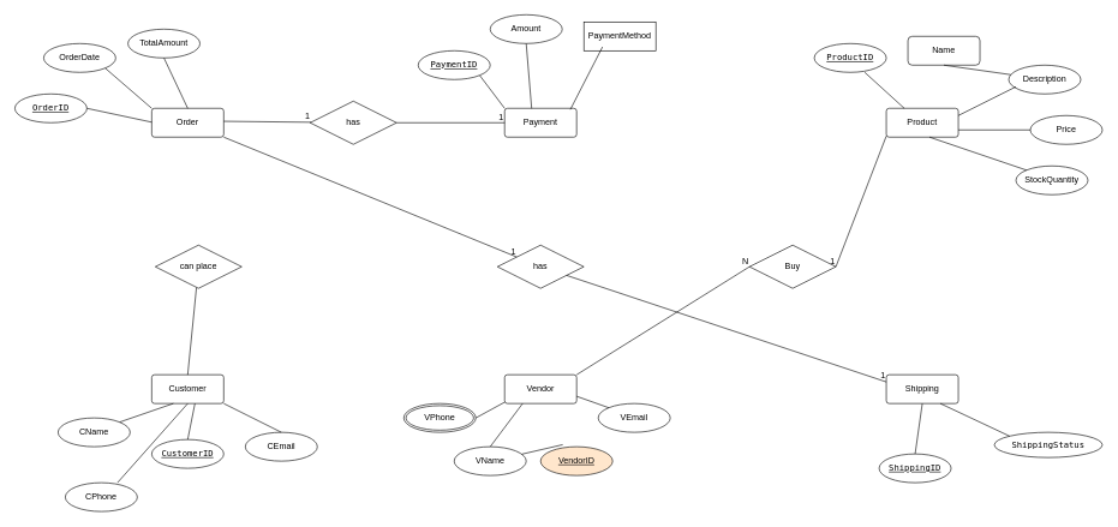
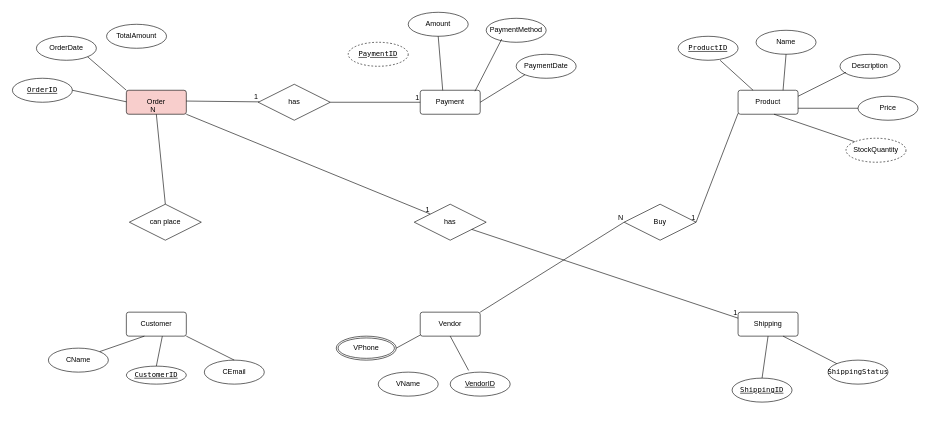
  <mxCell id="0" />
  <mxCell id="1" parent="0" />
  <mxCell id="2" value="Vendor" style="rounded=1;arcSize=10;whiteSpace=wrap;html=1;align=center;" vertex="1" parent="1"><mxGeometry x="700" y="520" width="100" height="40" as="geometry" /></mxCell>
  <mxCell id="3" value="Product" style="rounded=1;arcSize=10;whiteSpace=wrap;html=1;align=center;" vertex="1" parent="1"><mxGeometry x="1230" y="150" width="100" height="40" as="geometry" /></mxCell>
- <mxCell id="4" value="Order" style="rounded=1;arcSize=10;whiteSpace=wrap;html=1;align=center;" vertex="1" parent="1"><mxGeometry x="210" y="150" width="100" height="40" as="geometry" /></mxCell>
+ <mxCell id="4" value="Order" style="rounded=1;arcSize=10;whiteSpace=wrap;html=1;align=center;fillColor=#f8cecc;" vertex="1" parent="1"><mxGeometry x="210" y="150" width="100" height="40" as="geometry" /></mxCell>
  <mxCell id="5" value="Shipping" style="rounded=1;arcSize=10;whiteSpace=wrap;html=1;align=center;" vertex="1" parent="1"><mxGeometry x="1230" y="520" width="100" height="40" as="geometry" /></mxCell>
  <mxCell id="6" value="Customer" style="rounded=1;arcSize=10;whiteSpace=wrap;html=1;align=center;" vertex="1" parent="1"><mxGeometry x="210" y="520" width="100" height="40" as="geometry" /></mxCell>
  <mxCell id="7" value="Payment" style="rounded=1;arcSize=10;whiteSpace=wrap;html=1;align=center;" vertex="1" parent="1"><mxGeometry x="700" y="150" width="100" height="40" as="geometry" /></mxCell>
- <mxCell id="8" value="VendorID" style="ellipse;whiteSpace=wrap;html=1;align=center;fontStyle=4;fillColor=#ffe6cc;" vertex="1" parent="1"><mxGeometry x="750" y="620" width="100" height="40" as="geometry" /></mxCell>
+ <mxCell id="8" value="VendorID" style="ellipse;whiteSpace=wrap;html=1;align=center;fontStyle=4;" vertex="1" parent="1"><mxGeometry x="750" y="620" width="100" height="40" as="geometry" /></mxCell>
  <mxCell id="9" value="VName" style="ellipse;whiteSpace=wrap;html=1;align=center;" vertex="1" parent="1"><mxGeometry x="630" y="620" width="100" height="40" as="geometry" /></mxCell>
- <mxCell id="10" value="VEmail" style="ellipse;whiteSpace=wrap;html=1;align=center;" vertex="1" parent="1"><mxGeometry x="830" y="560" width="100" height="40" as="geometry" /></mxCell>
  <mxCell id="11" value="VPhone" style="ellipse;shape=doubleEllipse;margin=3;whiteSpace=wrap;html=1;align=center;" vertex="1" parent="1"><mxGeometry x="560" y="560" width="100" height="40" as="geometry" /></mxCell>
- <mxCell id="12" value="Name" style="whiteSpace=wrap;html=1;align=center;rounded=1;" vertex="1" parent="1"><mxGeometry x="1260" y="50" width="100" height="40" as="geometry" /></mxCell>
+ <mxCell id="12" value="Name" style="ellipse;whiteSpace=wrap;html=1;align=center;" vertex="1" parent="1"><mxGeometry x="1260" y="50" width="100" height="40" as="geometry" /></mxCell>
  <mxCell id="13" value="&lt;code&gt;ProductID&lt;/code&gt;" style="ellipse;whiteSpace=wrap;html=1;align=center;fontStyle=4;" vertex="1" parent="1"><mxGeometry x="1130" y="60" width="100" height="40" as="geometry" /></mxCell>
  <mxCell id="14" value="Description" style="ellipse;whiteSpace=wrap;html=1;align=center;" vertex="1" parent="1"><mxGeometry x="1400" y="90" width="100" height="40" as="geometry" /></mxCell>
  <mxCell id="15" value="Price" style="ellipse;whiteSpace=wrap;html=1;align=center;" vertex="1" parent="1"><mxGeometry x="1430" y="160" width="100" height="40" as="geometry" /></mxCell>
- <mxCell id="16" value="StockQuantity" style="ellipse;whiteSpace=wrap;html=1;align=center;" vertex="1" parent="1"><mxGeometry x="1410" y="230" width="100" height="40" as="geometry" /></mxCell>
+ <mxCell id="16" value="StockQuantity" style="ellipse;whiteSpace=wrap;html=1;align=center;dashed=1;" vertex="1" parent="1"><mxGeometry x="1410" y="230" width="100" height="40" as="geometry" /></mxCell>
  <mxCell id="17" value="" style="endArrow=none;html=1;rounded=0;entryX=0.25;entryY=0;entryDx=0;entryDy=0;" edge="1" parent="1" target="3"><mxGeometry relative="1" as="geometry"><mxPoint x="1200" y="100" as="sourcePoint" /><mxPoint x="1360" y="100" as="targetPoint" /></mxGeometry></mxCell>
- <mxCell id="18" value="" style="endArrow=none;html=1;rounded=0;exitX=0.5;exitY=1;exitDx=0;exitDy=0;" edge="1" parent="1" source="12" target="14"><mxGeometry relative="1" as="geometry"><mxPoint x="1320" y="90" as="sourcePoint" /><mxPoint x="1480" y="90" as="targetPoint" /></mxGeometry></mxCell>
+ <mxCell id="18" value="" style="endArrow=none;html=1;rounded=0;entryX=0.75;entryY=0;entryDx=0;entryDy=0;exitX=0.5;exitY=1;exitDx=0;exitDy=0;" edge="1" parent="1" source="12" target="3"><mxGeometry relative="1" as="geometry"><mxPoint x="1320" y="90" as="sourcePoint" /><mxPoint x="1480" y="90" as="targetPoint" /></mxGeometry></mxCell>
  <mxCell id="19" value="" style="endArrow=none;html=1;rounded=0;exitX=1;exitY=0.25;exitDx=0;exitDy=0;" edge="1" parent="1" source="3"><mxGeometry relative="1" as="geometry"><mxPoint x="1250" y="120" as="sourcePoint" /><mxPoint x="1410" y="120" as="targetPoint" /></mxGeometry></mxCell>
  <mxCell id="20" value="" style="endArrow=none;html=1;rounded=0;exitX=1;exitY=0.75;exitDx=0;exitDy=0;" edge="1" parent="1" source="3"><mxGeometry relative="1" as="geometry"><mxPoint x="1340" y="188.67" as="sourcePoint" /><mxPoint x="1430" y="180" as="targetPoint" /></mxGeometry></mxCell>
  <mxCell id="21" value="" style="endArrow=none;html=1;rounded=0;entryX=0;entryY=0;entryDx=0;entryDy=0;" edge="1" parent="1" target="16"><mxGeometry relative="1" as="geometry"><mxPoint x="1290" y="190" as="sourcePoint" /><mxPoint x="1450" y="190" as="targetPoint" /></mxGeometry></mxCell>
- <mxCell id="22" value="&lt;code&gt;CustomerID&lt;/code&gt;" style="ellipse;whiteSpace=wrap;html=1;align=center;fontStyle=4;" vertex="1" parent="1"><mxGeometry x="210" y="610" width="100" height="40" as="geometry" /></mxCell>
+ <mxCell id="22" value="&lt;code&gt;CustomerID&lt;/code&gt;" style="ellipse;whiteSpace=wrap;html=1;align=center;fontStyle=4;" vertex="1" parent="1"><mxGeometry x="210" y="610" width="100" height="30" as="geometry" /></mxCell>
  <mxCell id="23" value="CName" style="ellipse;whiteSpace=wrap;html=1;align=center;" vertex="1" parent="1"><mxGeometry x="80" y="580" width="100" height="40" as="geometry" /></mxCell>
  <mxCell id="24" value="CEmail" style="ellipse;whiteSpace=wrap;html=1;align=center;" vertex="1" parent="1"><mxGeometry x="340" y="600" width="100" height="40" as="geometry" /></mxCell>
- <mxCell id="25" value="CPhone" style="ellipse;whiteSpace=wrap;html=1;align=center;" vertex="1" parent="1"><mxGeometry x="90" y="670" width="100" height="40" as="geometry" /></mxCell>
  <mxCell id="26" value="TotalAmount" style="ellipse;whiteSpace=wrap;html=1;align=center;" vertex="1" parent="1"><mxGeometry x="177" y="40" width="100" height="40" as="geometry" /></mxCell>
  <mxCell id="27" value="OrderDate" style="ellipse;whiteSpace=wrap;html=1;align=center;" vertex="1" parent="1"><mxGeometry x="60" y="60" width="100" height="40" as="geometry" /></mxCell>
  <mxCell id="28" value="&lt;code&gt;OrderID&lt;/code&gt;" style="ellipse;whiteSpace=wrap;html=1;align=center;fontStyle=4;" vertex="1" parent="1"><mxGeometry x="20" y="130" width="100" height="40" as="geometry" /></mxCell>
- <mxCell id="29" value="PaymentMethod" style="whiteSpace=wrap;html=1;align=center;rounded=0;" vertex="1" parent="1"><mxGeometry x="810" y="30" width="100" height="40" as="geometry" /></mxCell>
+ <mxCell id="29" value="PaymentMethod" style="ellipse;whiteSpace=wrap;html=1;align=center;" vertex="1" parent="1"><mxGeometry x="810" y="30" width="100" height="40" as="geometry" /></mxCell>
  <mxCell id="30" value="Amount" style="ellipse;whiteSpace=wrap;html=1;align=center;" vertex="1" parent="1"><mxGeometry x="680" y="20" width="100" height="40" as="geometry" /></mxCell>
- <mxCell id="31" value="&lt;span style=&quot;font-family: monospace;&quot;&gt;PaymentID&lt;/span&gt;" style="ellipse;whiteSpace=wrap;html=1;align=center;fontStyle=4;" vertex="1" parent="1"><mxGeometry x="580" y="70" width="100" height="40" as="geometry" /></mxCell>
+ <mxCell id="31" value="&lt;span style=&quot;font-family: monospace;&quot;&gt;PaymentID&lt;/span&gt;" style="ellipse;whiteSpace=wrap;html=1;align=center;fontStyle=4;dashed=1;" vertex="1" parent="1"><mxGeometry x="580" y="70" width="100" height="40" as="geometry" /></mxCell>
+ <mxCell id="32" value="PaymentDate" style="ellipse;whiteSpace=wrap;html=1;align=center;" vertex="1" parent="1"><mxGeometry x="860" y="90" width="100" height="40" as="geometry" /></mxCell>
  <mxCell id="33" value="&lt;code&gt;ShippingID&lt;/code&gt;" style="ellipse;whiteSpace=wrap;html=1;align=center;fontStyle=4;" vertex="1" parent="1"><mxGeometry x="1220" y="630" width="100" height="40" as="geometry" /></mxCell>
- <mxCell id="34" value="&lt;code&gt;ShippingStatus&lt;/code&gt;" style="ellipse;whiteSpace=wrap;html=1;align=center;" vertex="1" parent="1"><mxGeometry x="1380" y="600" width="150" height="35" as="geometry" /></mxCell>
+ <mxCell id="34" value="&lt;code&gt;ShippingStatus&lt;/code&gt;" style="ellipse;whiteSpace=wrap;html=1;align=center;" vertex="1" parent="1"><mxGeometry x="1380" y="600" width="100" height="40" as="geometry" /></mxCell>
  <mxCell id="35" value="" style="endArrow=none;html=1;rounded=0;entryX=0.5;entryY=0;entryDx=0;entryDy=0;" edge="1" parent="1" target="33"><mxGeometry relative="1" as="geometry"><mxPoint x="1280" y="560" as="sourcePoint" /><mxPoint x="1440" y="560" as="targetPoint" /></mxGeometry></mxCell>
  <mxCell id="36" value="" style="endArrow=none;html=1;rounded=0;entryX=0;entryY=0;entryDx=0;entryDy=0;exitX=0.75;exitY=1;exitDx=0;exitDy=0;" edge="1" parent="1" source="5" target="34"><mxGeometry relative="1" as="geometry"><mxPoint x="1290" y="570" as="sourcePoint" /><mxPoint x="1280" y="640" as="targetPoint" /></mxGeometry></mxCell>
  <mxCell id="37" value="" style="endArrow=none;html=1;rounded=0;exitX=1;exitY=0.5;exitDx=0;exitDy=0;" edge="1" parent="1" source="11"><mxGeometry relative="1" as="geometry"><mxPoint x="540" y="558.18" as="sourcePoint" /><mxPoint x="700" y="558.18" as="targetPoint" /></mxGeometry></mxCell>
- <mxCell id="38" value="" style="endArrow=none;html=1;rounded=0;exitX=0.5;exitY=0;exitDx=0;exitDy=0;entryX=0.25;entryY=1;entryDx=0;entryDy=0;" edge="1" parent="1" source="9" target="2"><mxGeometry relative="1" as="geometry"><mxPoint x="670" y="590" as="sourcePoint" /><mxPoint x="710" y="568.18" as="targetPoint" /></mxGeometry></mxCell>
- <mxCell id="39" value="" style="endArrow=none;html=1;rounded=0;exitX=0.307;exitY=-0.07;exitDx=0;exitDy=0;exitPerimeter=0;" edge="1" parent="1" source="8" target="9"><mxGeometry relative="1" as="geometry"><mxPoint x="680" y="600" as="sourcePoint" /><mxPoint y="578.18" as="targetPoint" x="720" /></mxGeometry></mxCell>
- <mxCell id="40" value="" style="endArrow=none;html=1;rounded=0;exitX=0;exitY=0;exitDx=0;exitDy=0;entryX=1;entryY=0.75;entryDx=0;entryDy=0;" edge="1" parent="1" source="10" target="2"><mxGeometry relative="1" as="geometry"><mxPoint x="690" y="610" as="sourcePoint" /><mxPoint x="730" y="588.18" as="targetPoint" /></mxGeometry></mxCell>
+ <mxCell id="39" value="" style="endArrow=none;html=1;rounded=0;exitX=0.307;exitY=-0.07;exitDx=0;exitDy=0;entryX=0.5;entryY=1;entryDx=0;entryDy=0;exitPerimeter=0;" edge="1" parent="1" source="8" target="2"><mxGeometry relative="1" as="geometry"><mxPoint x="680" y="600" as="sourcePoint" /><mxPoint y="578.18" as="targetPoint" x="720" /></mxGeometry></mxCell>
  <mxCell id="41" value="" style="endArrow=none;html=1;rounded=0;exitX=1;exitY=0;exitDx=0;exitDy=0;" edge="1" parent="1" source="23"><mxGeometry relative="1" as="geometry"><mxPoint x="80" y="560" as="sourcePoint" /><mxPoint x="240" y="560" as="targetPoint" /></mxGeometry></mxCell>
- <mxCell id="42" value="" style="endArrow=none;html=1;rounded=0;exitX=0.725;exitY=-0.002;exitDx=0;exitDy=0;entryX=0.5;entryY=1;entryDx=0;entryDy=0;exitPerimeter=0;" edge="1" parent="1" source="25" target="6"><mxGeometry relative="1" as="geometry"><mxPoint x="175" y="596" as="sourcePoint" /><mxPoint x="250" y="570" as="targetPoint" /></mxGeometry></mxCell>
  <mxCell id="43" value="" style="endArrow=none;html=1;rounded=0;exitX=0.5;exitY=0;exitDx=0;exitDy=0;" edge="1" parent="1" source="22"><mxGeometry relative="1" as="geometry"><mxPoint x="185" y="606" as="sourcePoint" /><mxPoint x="270" y="560" as="targetPoint" /></mxGeometry></mxCell>
  <mxCell id="44" value="" style="endArrow=none;html=1;rounded=0;exitX=0.5;exitY=0;exitDx=0;exitDy=0;entryX=1;entryY=1;entryDx=0;entryDy=0;" edge="1" parent="1" source="24" target="6"><mxGeometry relative="1" as="geometry"><mxPoint x="195" y="616" as="sourcePoint" /><mxPoint x="270" y="590" as="targetPoint" /></mxGeometry></mxCell>
  <mxCell id="45" value="" style="endArrow=none;html=1;rounded=0;exitX=1;exitY=0.5;exitDx=0;exitDy=0;" edge="1" parent="1" source="28"><mxGeometry relative="1" as="geometry"><mxPoint x="50" y="169.23" as="sourcePoint" /><mxPoint x="210" y="169.23" as="targetPoint" /></mxGeometry></mxCell>
  <mxCell id="46" value="" style="endArrow=none;html=1;rounded=0;exitX=1;exitY=1;exitDx=0;exitDy=0;" edge="1" parent="1" source="27"><mxGeometry relative="1" as="geometry"><mxPoint x="131" y="172" as="sourcePoint" /><mxPoint x="210" y="150" as="targetPoint" /></mxGeometry></mxCell>
- <mxCell id="47" value="" style="endArrow=none;html=1;rounded=0;exitX=0.5;exitY=1;exitDx=0;exitDy=0;entryX=0.5;entryY=0;entryDx=0;entryDy=0;" edge="1" parent="1" source="26" target="4"><mxGeometry relative="1" as="geometry"><mxPoint x="141" y="182" as="sourcePoint" /><mxPoint x="230" y="189.23" as="targetPoint" /></mxGeometry></mxCell>
- <mxCell id="48" value="" style="endArrow=none;html=1;rounded=0;entryX=0;entryY=0;entryDx=0;entryDy=0;exitX=1;exitY=1;exitDx=0;exitDy=0;" edge="1" parent="1" source="31" target="7"><mxGeometry relative="1" as="geometry"><mxPoint x="370" y="300" as="sourcePoint" /><mxPoint x="530" y="300" as="targetPoint" /></mxGeometry></mxCell>
  <mxCell id="49" value="" style="endArrow=none;html=1;rounded=0;exitX=0.5;exitY=1;exitDx=0;exitDy=0;entryX=0.375;entryY=0.002;entryDx=0;entryDy=0;entryPerimeter=0;" edge="1" parent="1" source="30" target="7"><mxGeometry relative="1" as="geometry"><mxPoint x="670" y="142.77" as="sourcePoint" /><mxPoint x="759" y="150" as="targetPoint" /></mxGeometry></mxCell>
  <mxCell id="50" value="" style="endArrow=none;html=1;rounded=0;exitX=0.913;exitY=0.04;exitDx=0;exitDy=0;exitPerimeter=0;entryX=0.259;entryY=0.867;entryDx=0;entryDy=0;entryPerimeter=0;" edge="1" parent="1" source="7" target="29"><mxGeometry relative="1" as="geometry"><mxPoint x="730" y="80" as="sourcePoint" /><mxPoint x="819" y="87.23" as="targetPoint" /></mxGeometry></mxCell>
+ <mxCell id="51" value="" style="endArrow=none;html=1;rounded=0;exitX=1;exitY=0.5;exitDx=0;exitDy=0;entryX=0;entryY=1;entryDx=0;entryDy=0;" edge="1" parent="1" source="7" target="32"><mxGeometry relative="1" as="geometry"><mxPoint x="800" y="122.77" as="sourcePoint" /><mxPoint x="889" y="130" as="targetPoint" /></mxGeometry></mxCell>
  <mxCell id="52" value="" style="endArrow=none;html=1;rounded=0;entryX=1;entryY=0.5;entryDx=0;entryDy=0;" edge="1" parent="1" target="54"><mxGeometry relative="1" as="geometry"><mxPoint x="1230" y="188.46" as="sourcePoint" /><mxPoint x="1090" y="290" as="targetPoint" /></mxGeometry></mxCell>
  <mxCell id="53" value="1" style="resizable=0;html=1;whiteSpace=wrap;align=right;verticalAlign=bottom;" connectable="0" vertex="1" parent="52"><mxGeometry x="1" relative="1" as="geometry" /></mxCell>
  <mxCell id="54" value="Buy" style="shape=rhombus;perimeter=rhombusPerimeter;whiteSpace=wrap;html=1;align=center;" vertex="1" parent="1"><mxGeometry x="1040" y="340" width="120" height="60" as="geometry" /></mxCell>
  <mxCell id="55" value="" style="endArrow=none;html=1;rounded=0;exitX=1;exitY=0;exitDx=0;exitDy=0;entryX=0;entryY=0.5;entryDx=0;entryDy=0;" edge="1" parent="1" source="2" target="54"><mxGeometry relative="1" as="geometry"><mxPoint x="820" y="289.23" as="sourcePoint" /><mxPoint x="980" y="289.23" as="targetPoint" /></mxGeometry></mxCell>
  <mxCell id="56" value="N" style="resizable=0;html=1;whiteSpace=wrap;align=right;verticalAlign=bottom;" connectable="0" vertex="1" parent="55"><mxGeometry x="1" relative="1" as="geometry" /></mxCell>
- <mxCell id="57" value="" style="endArrow=none;html=1;rounded=0;exitX=0.5;exitY=0;exitDx=0;exitDy=0;" edge="1" parent="1" source="6" target="59"><mxGeometry relative="1" as="geometry"><mxPoint x="300" y="250" as="sourcePoint" /><mxPoint x="260" y="370" as="targetPoint" /></mxGeometry></mxCell>
- <mxCell id="58" value="1" style="resizable=0;html=1;whiteSpace=wrap;align=right;verticalAlign=bottom;" connectable="0" vertex="1" parent="57"><mxGeometry x="1" relative="1" as="geometry" /></mxCell>
  <mxCell id="59" value="can place" style="shape=rhombus;perimeter=rhombusPerimeter;whiteSpace=wrap;html=1;align=center;" vertex="1" parent="1"><mxGeometry x="215" y="340" width="120" height="60" as="geometry" /></mxCell>
+ <mxCell id="60" value="" style="endArrow=none;html=1;rounded=0;exitX=0.5;exitY=0;exitDx=0;exitDy=0;entryX=0.5;entryY=1;entryDx=0;entryDy=0;" edge="1" parent="1" source="59" target="4"><mxGeometry relative="1" as="geometry"><mxPoint x="300" y="250" as="sourcePoint" /><mxPoint x="460" y="250" as="targetPoint" /></mxGeometry></mxCell>
+ <mxCell id="61" value="N" style="resizable=0;html=1;whiteSpace=wrap;align=right;verticalAlign=bottom;" connectable="0" vertex="1" parent="60"><mxGeometry x="1" relative="1" as="geometry" /></mxCell>
  <mxCell id="62" value="" style="endArrow=none;html=1;rounded=0;" edge="1" parent="1" target="64"><mxGeometry relative="1" as="geometry"><mxPoint x="310" y="168" as="sourcePoint" /><mxPoint x="470" y="168" as="targetPoint" /></mxGeometry></mxCell>
  <mxCell id="63" value="1" style="resizable=0;html=1;whiteSpace=wrap;align=right;verticalAlign=bottom;" connectable="0" vertex="1" parent="62"><mxGeometry x="1" relative="1" as="geometry" /></mxCell>
  <mxCell id="64" value="has " style="shape=rhombus;perimeter=rhombusPerimeter;whiteSpace=wrap;html=1;align=center;" vertex="1" parent="1"><mxGeometry x="430" y="140" width="120" height="60" as="geometry" /></mxCell>
  <mxCell id="65" value="" style="endArrow=none;html=1;rounded=0;entryX=0;entryY=0.5;entryDx=0;entryDy=0;" edge="1" parent="1" target="7"><mxGeometry relative="1" as="geometry"><mxPoint x="550" y="170" as="sourcePoint" /><mxPoint x="680" y="168" as="targetPoint" /></mxGeometry></mxCell>
  <mxCell id="66" value="1" style="resizable=0;html=1;whiteSpace=wrap;align=right;verticalAlign=bottom;" connectable="0" vertex="1" parent="65"><mxGeometry x="1" relative="1" as="geometry" /></mxCell>
  <mxCell id="67" value="" style="endArrow=none;html=1;rounded=0;exitX=1;exitY=1;exitDx=0;exitDy=0;" edge="1" parent="1" source="4" target="69"><mxGeometry relative="1" as="geometry"><mxPoint x="340" y="220" as="sourcePoint" /><mxPoint x="730" y="380" as="targetPoint" /></mxGeometry></mxCell>
  <mxCell id="68" value="1" style="resizable=0;html=1;whiteSpace=wrap;align=right;verticalAlign=bottom;" connectable="0" vertex="1" parent="67"><mxGeometry x="1" relative="1" as="geometry" /></mxCell>
  <mxCell id="69" value="has " style="shape=rhombus;perimeter=rhombusPerimeter;whiteSpace=wrap;html=1;align=center;" vertex="1" parent="1"><mxGeometry x="690" y="340" width="120" height="60" as="geometry" /></mxCell>
  <mxCell id="70" value="" style="endArrow=none;html=1;rounded=0;entryX=0;entryY=0.25;entryDx=0;entryDy=0;" edge="1" parent="1" source="69" target="5"><mxGeometry relative="1" as="geometry"><mxPoint x="800" y="390" as="sourcePoint" /><mxPoint x="960" y="390" as="targetPoint" /></mxGeometry></mxCell>
  <mxCell id="71" value="1" style="resizable=0;html=1;whiteSpace=wrap;align=right;verticalAlign=bottom;" connectable="0" vertex="1" parent="70"><mxGeometry x="1" relative="1" as="geometry" /></mxCell>
